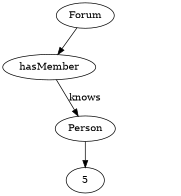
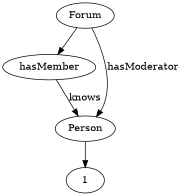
  digraph {
    n1 [age=20 label=hasMember since=2008]
    n2 [age=25 label=Person]
-   1 [label=5]
+   1
    n4 [label=Forum lan=EN topic="Apache Flink"]
    n1 -> n2 [label=knows since=2012]
    n2 -> 1
    n4 -> n1
+   n4 -> n2 [label=hasModerator since=2002]
  }
